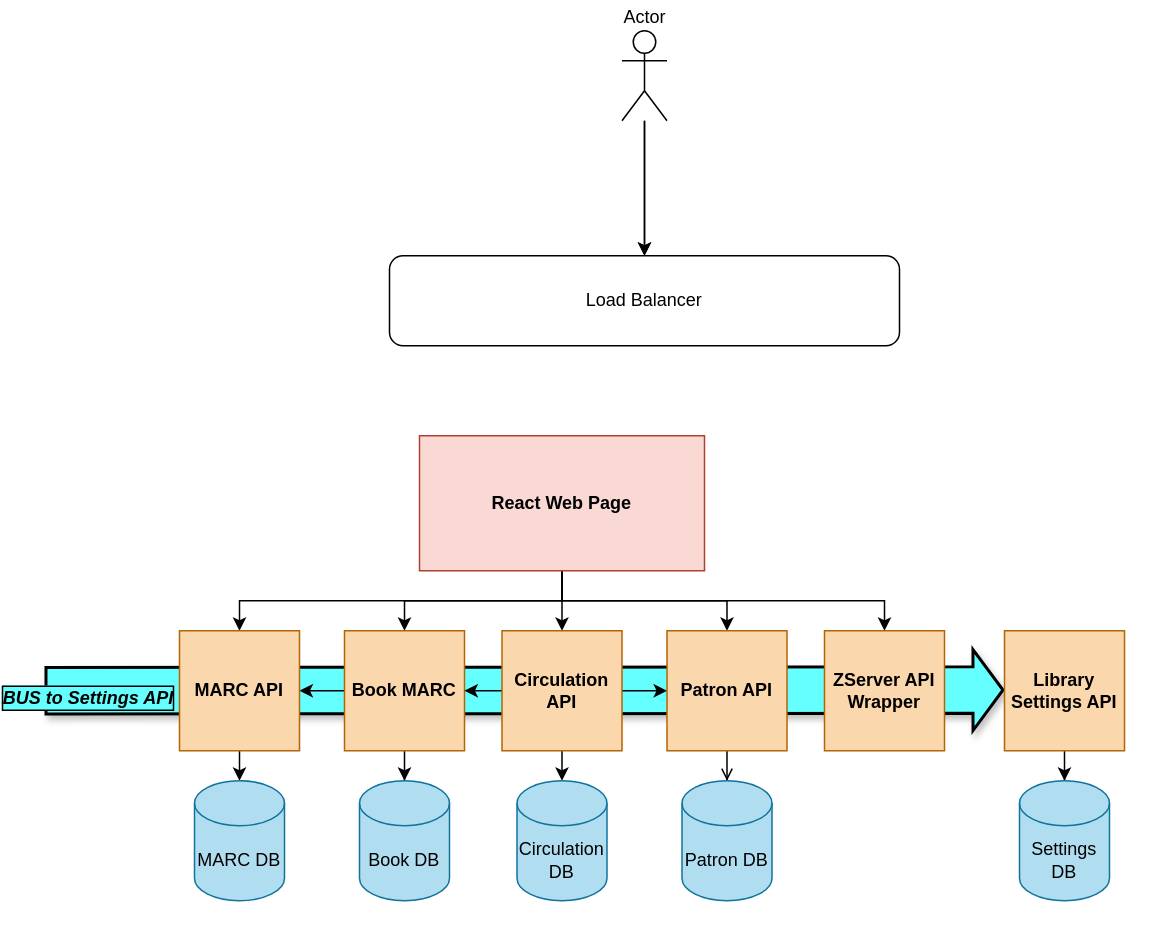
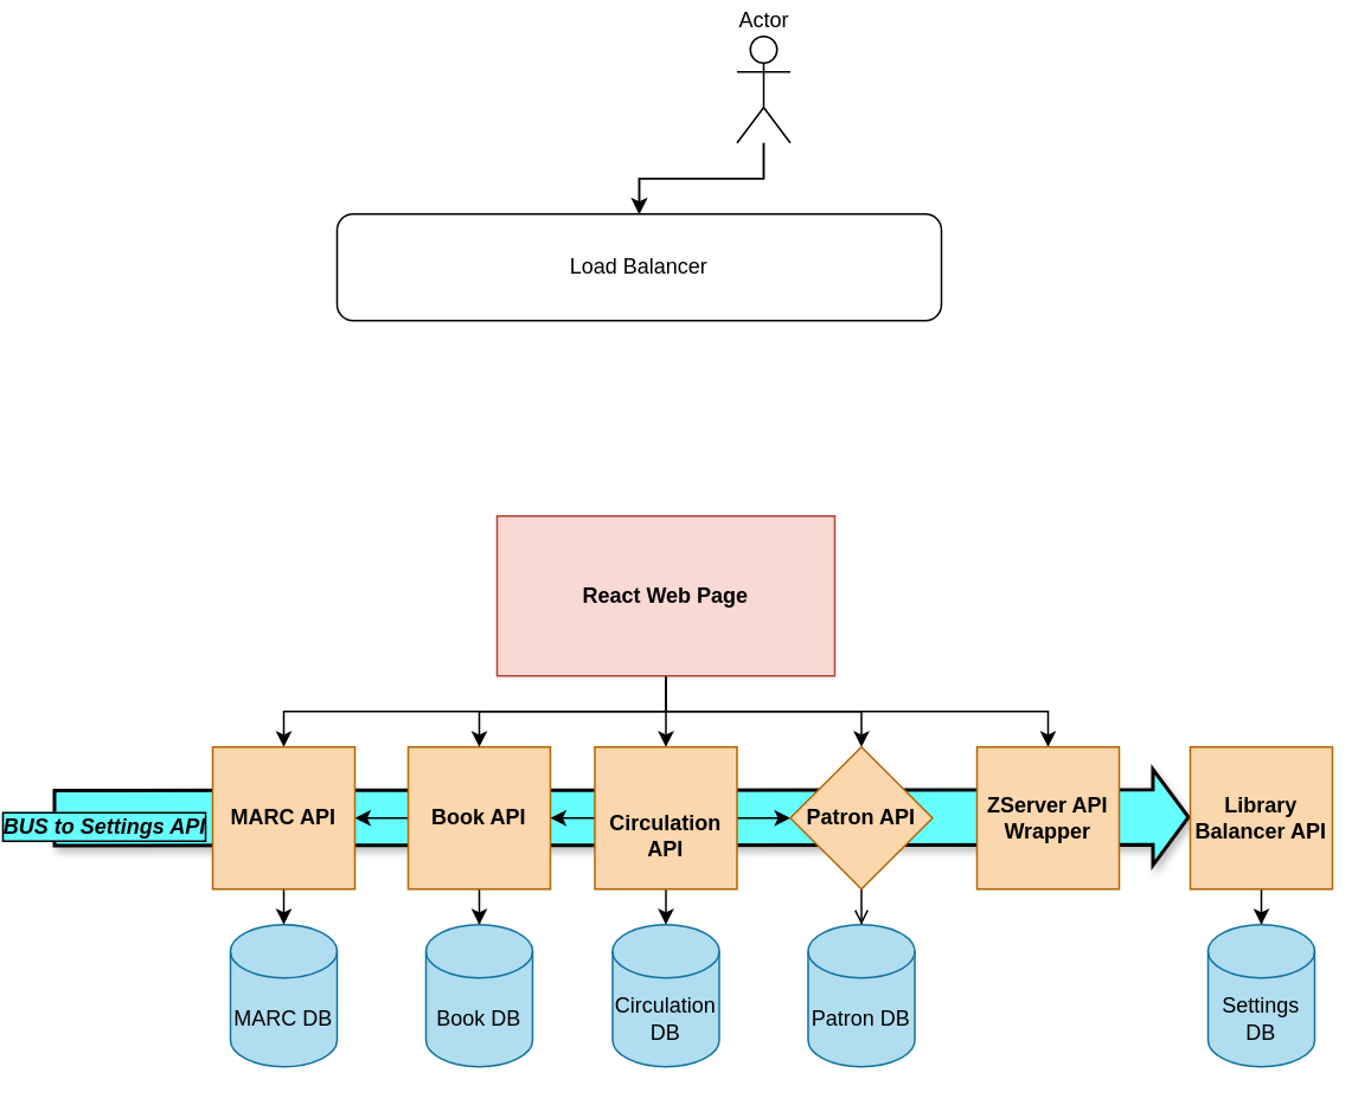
  <mxCell id="0" />
  <mxCell id="1" parent="0" />
  <mxCell id="2" value="" style="shape=flexArrow;endArrow=classic;html=1;rounded=0;strokeWidth=2;shadow=1;fillColor=#66FFFF;endWidth=21;width=30;labelBackgroundColor=#66ffff;" edge="1" parent="1"><mxGeometry width="50" height="50" relative="1" as="geometry"><mxPoint x="20" y="460" as="sourcePoint" /><mxPoint x="660" y="459.5" as="targetPoint" /></mxGeometry></mxCell>
  <mxCell id="3" value="&lt;b style=&quot;font-size: 12px;&quot;&gt;&lt;i style=&quot;font-size: 12px;&quot;&gt;BUS to Settings API&lt;/i&gt;&lt;/b&gt;" style="edgeLabel;html=1;align=center;verticalAlign=middle;resizable=0;points=[];labelBackgroundColor=#66FFFF;fontSize=12;labelPosition=center;verticalLabelPosition=middle;labelBorderColor=default;" vertex="1" connectable="0" parent="2"><mxGeometry x="-0.911" y="-5" relative="1" as="geometry"><mxPoint as="offset" /></mxGeometry></mxCell>
  <mxCell id="4" style="edgeStyle=orthogonalEdgeStyle;rounded=0;orthogonalLoop=1;jettySize=auto;html=1;" edge="1" parent="1" source="6" target="7"><mxGeometry relative="1" as="geometry" /></mxCell>
  <mxCell id="5" value="" style="edgeStyle=orthogonalEdgeStyle;rounded=0;orthogonalLoop=1;jettySize=auto;html=1;" edge="1" parent="1" source="6" target="7"><mxGeometry relative="1" as="geometry" /></mxCell>
  <mxCell id="6" value="Actor" style="shape=umlActor;verticalLabelPosition=top;verticalAlign=bottom;html=1;outlineConnect=0;labelPosition=center;align=center;" vertex="1" parent="1"><mxGeometry x="405" y="20" width="30" height="60" as="geometry" /></mxCell>
- <mxCell id="7" value="Load Balancer" style="rounded=1;whiteSpace=wrap;html=1;" vertex="1" parent="1"><mxGeometry x="250" y="170" width="340" height="60" as="geometry" /></mxCell>
+ <mxCell id="7" value="Load Balancer" style="rounded=1;whiteSpace=wrap;html=1;" vertex="1" parent="1"><mxGeometry x="180" y="120" width="340" height="60" as="geometry" /></mxCell>
  <mxCell id="8" style="edgeStyle=orthogonalEdgeStyle;rounded=0;orthogonalLoop=1;jettySize=auto;html=1;exitX=0.5;exitY=1;exitDx=0;exitDy=0;entryX=0.5;entryY=0;entryDx=0;entryDy=0;" edge="1" parent="1" source="13" target="21"><mxGeometry relative="1" as="geometry" /></mxCell>
  <mxCell id="9" style="edgeStyle=orthogonalEdgeStyle;rounded=0;orthogonalLoop=1;jettySize=auto;html=1;exitX=0.5;exitY=1;exitDx=0;exitDy=0;entryX=0.5;entryY=0;entryDx=0;entryDy=0;" edge="1" parent="1" source="13" target="16"><mxGeometry relative="1" as="geometry" /></mxCell>
  <mxCell id="10" style="edgeStyle=orthogonalEdgeStyle;rounded=0;orthogonalLoop=1;jettySize=auto;html=1;exitX=0.5;exitY=1;exitDx=0;exitDy=0;entryX=0.5;entryY=0;entryDx=0;entryDy=0;" edge="1" parent="1" source="13" target="24"><mxGeometry relative="1" as="geometry" /></mxCell>
  <mxCell id="11" style="edgeStyle=orthogonalEdgeStyle;rounded=0;orthogonalLoop=1;jettySize=auto;html=1;exitX=0.5;exitY=1;exitDx=0;exitDy=0;entryX=0.5;entryY=0;entryDx=0;entryDy=0;" edge="1" parent="1" source="13" target="30"><mxGeometry relative="1" as="geometry" /></mxCell>
  <mxCell id="12" style="edgeStyle=orthogonalEdgeStyle;rounded=0;orthogonalLoop=1;jettySize=auto;html=1;exitX=0.5;exitY=1;exitDx=0;exitDy=0;entryX=0.5;entryY=0;entryDx=0;entryDy=0;" edge="1" parent="1" source="13" target="32"><mxGeometry relative="1" as="geometry" /></mxCell>
  <mxCell id="13" value="React Web Page" style="rounded=0;whiteSpace=wrap;html=1;fillColor=#fad9d5;strokeColor=#ae4132;fontStyle=1" vertex="1" parent="1"><mxGeometry x="270" y="290" width="190" height="90" as="geometry" /></mxCell>
  <mxCell id="14" style="edgeStyle=orthogonalEdgeStyle;rounded=0;orthogonalLoop=1;jettySize=auto;html=1;" edge="1" parent="1" source="16" target="17"><mxGeometry relative="1" as="geometry" /></mxCell>
  <mxCell id="15" style="edgeStyle=orthogonalEdgeStyle;rounded=0;orthogonalLoop=1;jettySize=auto;html=1;exitX=0;exitY=0.5;exitDx=0;exitDy=0;entryX=1;entryY=0.5;entryDx=0;entryDy=0;" edge="1" parent="1" source="16" target="32"><mxGeometry relative="1" as="geometry" /></mxCell>
- <mxCell id="16" value="Book MARC" style="whiteSpace=wrap;html=1;aspect=fixed;fillColor=#fad7ac;strokeColor=#b46504;fontStyle=1" vertex="1" parent="1"><mxGeometry x="220" y="420" width="80" height="80" as="geometry" /></mxCell>
+ <mxCell id="16" value="Book API" style="whiteSpace=wrap;html=1;aspect=fixed;fillColor=#fad7ac;strokeColor=#b46504;fontStyle=1" vertex="1" parent="1"><mxGeometry x="220" y="420" width="80" height="80" as="geometry" /></mxCell>
  <mxCell id="17" value="Book DB" style="shape=cylinder3;whiteSpace=wrap;html=1;boundedLbl=1;backgroundOutline=1;size=15;fillColor=#b1ddf0;strokeColor=#10739e;" vertex="1" parent="1"><mxGeometry x="230" y="520" width="60" height="80" as="geometry" /></mxCell>
  <mxCell id="18" style="edgeStyle=orthogonalEdgeStyle;rounded=0;orthogonalLoop=1;jettySize=auto;html=1;exitX=0.5;exitY=1;exitDx=0;exitDy=0;entryX=0.5;entryY=0;entryDx=0;entryDy=0;entryPerimeter=0;" edge="1" parent="1" source="21" target="22"><mxGeometry relative="1" as="geometry" /></mxCell>
  <mxCell id="19" style="edgeStyle=orthogonalEdgeStyle;rounded=0;orthogonalLoop=1;jettySize=auto;html=1;exitX=0;exitY=0.5;exitDx=0;exitDy=0;entryX=1;entryY=0.5;entryDx=0;entryDy=0;" edge="1" parent="1" source="21" target="16"><mxGeometry relative="1" as="geometry" /></mxCell>
  <mxCell id="20" style="edgeStyle=orthogonalEdgeStyle;rounded=0;orthogonalLoop=1;jettySize=auto;html=1;exitX=1;exitY=0.5;exitDx=0;exitDy=0;entryX=0;entryY=0.5;entryDx=0;entryDy=0;" edge="1" parent="1" source="21" target="24"><mxGeometry relative="1" as="geometry" /></mxCell>
  <mxCell id="21" value="" style="whiteSpace=wrap;html=1;aspect=fixed;fillColor=#fad7ac;strokeColor=#b46504;" vertex="1" parent="1"><mxGeometry x="325" y="420" width="80" height="80" as="geometry" /></mxCell>
  <mxCell id="22" value="Circulation DB" style="shape=cylinder3;whiteSpace=wrap;html=1;boundedLbl=1;backgroundOutline=1;size=15;fillColor=#b1ddf0;strokeColor=#10739e;" vertex="1" parent="1"><mxGeometry x="335" y="520" width="60" height="80" as="geometry" /></mxCell>
  <mxCell id="23" style="edgeStyle=orthogonalEdgeStyle;rounded=0;orthogonalLoop=1;jettySize=auto;html=1;exitX=0.5;exitY=1;exitDx=0;exitDy=0;endArrow=open;" edge="1" parent="1" source="24" target="25"><mxGeometry relative="1" as="geometry" /></mxCell>
- <mxCell id="24" value="Patron API" style="whiteSpace=wrap;html=1;aspect=fixed;fontStyle=1;fillColor=#fad7ac;strokeColor=#b46504;" vertex="1" parent="1"><mxGeometry x="435" y="420" width="80" height="80" as="geometry" /></mxCell>
+ <mxCell id="24" value="Patron API" style="rhombus;whiteSpace=wrap;html=1;aspect=fixed;fontStyle=1;fillColor=#fad7ac;strokeColor=#b46504;" vertex="1" parent="1"><mxGeometry x="435" y="420" width="80" height="80" as="geometry" /></mxCell>
  <mxCell id="25" value="Patron DB" style="shape=cylinder3;whiteSpace=wrap;html=1;boundedLbl=1;backgroundOutline=1;size=15;fillColor=#b1ddf0;strokeColor=#10739e;" vertex="1" parent="1"><mxGeometry x="445" y="520" width="60" height="80" as="geometry" /></mxCell>
- <mxCell id="26" value="Circulation API" style="text;html=1;strokeColor=none;fillColor=none;align=center;verticalAlign=middle;whiteSpace=wrap;rounded=0;fontStyle=1" vertex="1" parent="1"><mxGeometry x="335" y="445" width="60" height="30" as="geometry" /></mxCell>
+ <mxCell id="26" value="Circulation API" style="text;html=1;strokeColor=none;fillColor=none;align=center;verticalAlign=middle;whiteSpace=wrap;rounded=0;fontStyle=1" vertex="1" parent="1"><mxGeometry x="335" y="455" width="60" height="30" as="geometry" /></mxCell>
  <mxCell id="27" style="edgeStyle=orthogonalEdgeStyle;rounded=0;orthogonalLoop=1;jettySize=auto;html=1;" edge="1" parent="1" source="28" target="29"><mxGeometry relative="1" as="geometry" /></mxCell>
- <mxCell id="28" value="Library Settings API" style="whiteSpace=wrap;html=1;aspect=fixed;fontStyle=1;fillColor=#fad7ac;strokeColor=#b46504;" vertex="1" parent="1"><mxGeometry x="660" y="420" width="80" height="80" as="geometry" /></mxCell>
+ <mxCell id="28" value="Library Balancer API" style="whiteSpace=wrap;html=1;aspect=fixed;fontStyle=1;fillColor=#fad7ac;strokeColor=#b46504;" vertex="1" parent="1"><mxGeometry x="660" y="420" width="80" height="80" as="geometry" /></mxCell>
  <mxCell id="29" value="Settings DB" style="shape=cylinder3;whiteSpace=wrap;html=1;boundedLbl=1;backgroundOutline=1;size=15;fillColor=#b1ddf0;strokeColor=#10739e;" vertex="1" parent="1"><mxGeometry x="670" y="520" width="60" height="80" as="geometry" /></mxCell>
  <mxCell id="30" value="ZServer API Wrapper" style="whiteSpace=wrap;html=1;aspect=fixed;fontStyle=1;fillColor=#fad7ac;strokeColor=#b46504;" vertex="1" parent="1"><mxGeometry x="540" y="420" width="80" height="80" as="geometry" /></mxCell>
  <mxCell id="31" style="edgeStyle=orthogonalEdgeStyle;rounded=0;orthogonalLoop=1;jettySize=auto;html=1;exitX=0.5;exitY=1;exitDx=0;exitDy=0;entryX=0.5;entryY=0;entryDx=0;entryDy=0;entryPerimeter=0;" edge="1" parent="1" source="32" target="33"><mxGeometry relative="1" as="geometry" /></mxCell>
  <mxCell id="32" value="MARC API" style="whiteSpace=wrap;html=1;aspect=fixed;fillColor=#fad7ac;strokeColor=#b46504;fontStyle=1" vertex="1" parent="1"><mxGeometry x="110" y="420" width="80" height="80" as="geometry" /></mxCell>
  <mxCell id="33" value="MARC DB" style="shape=cylinder3;whiteSpace=wrap;html=1;boundedLbl=1;backgroundOutline=1;size=15;fillColor=#b1ddf0;strokeColor=#10739e;" vertex="1" parent="1"><mxGeometry x="120" y="520" width="60" height="80" as="geometry" /></mxCell>
